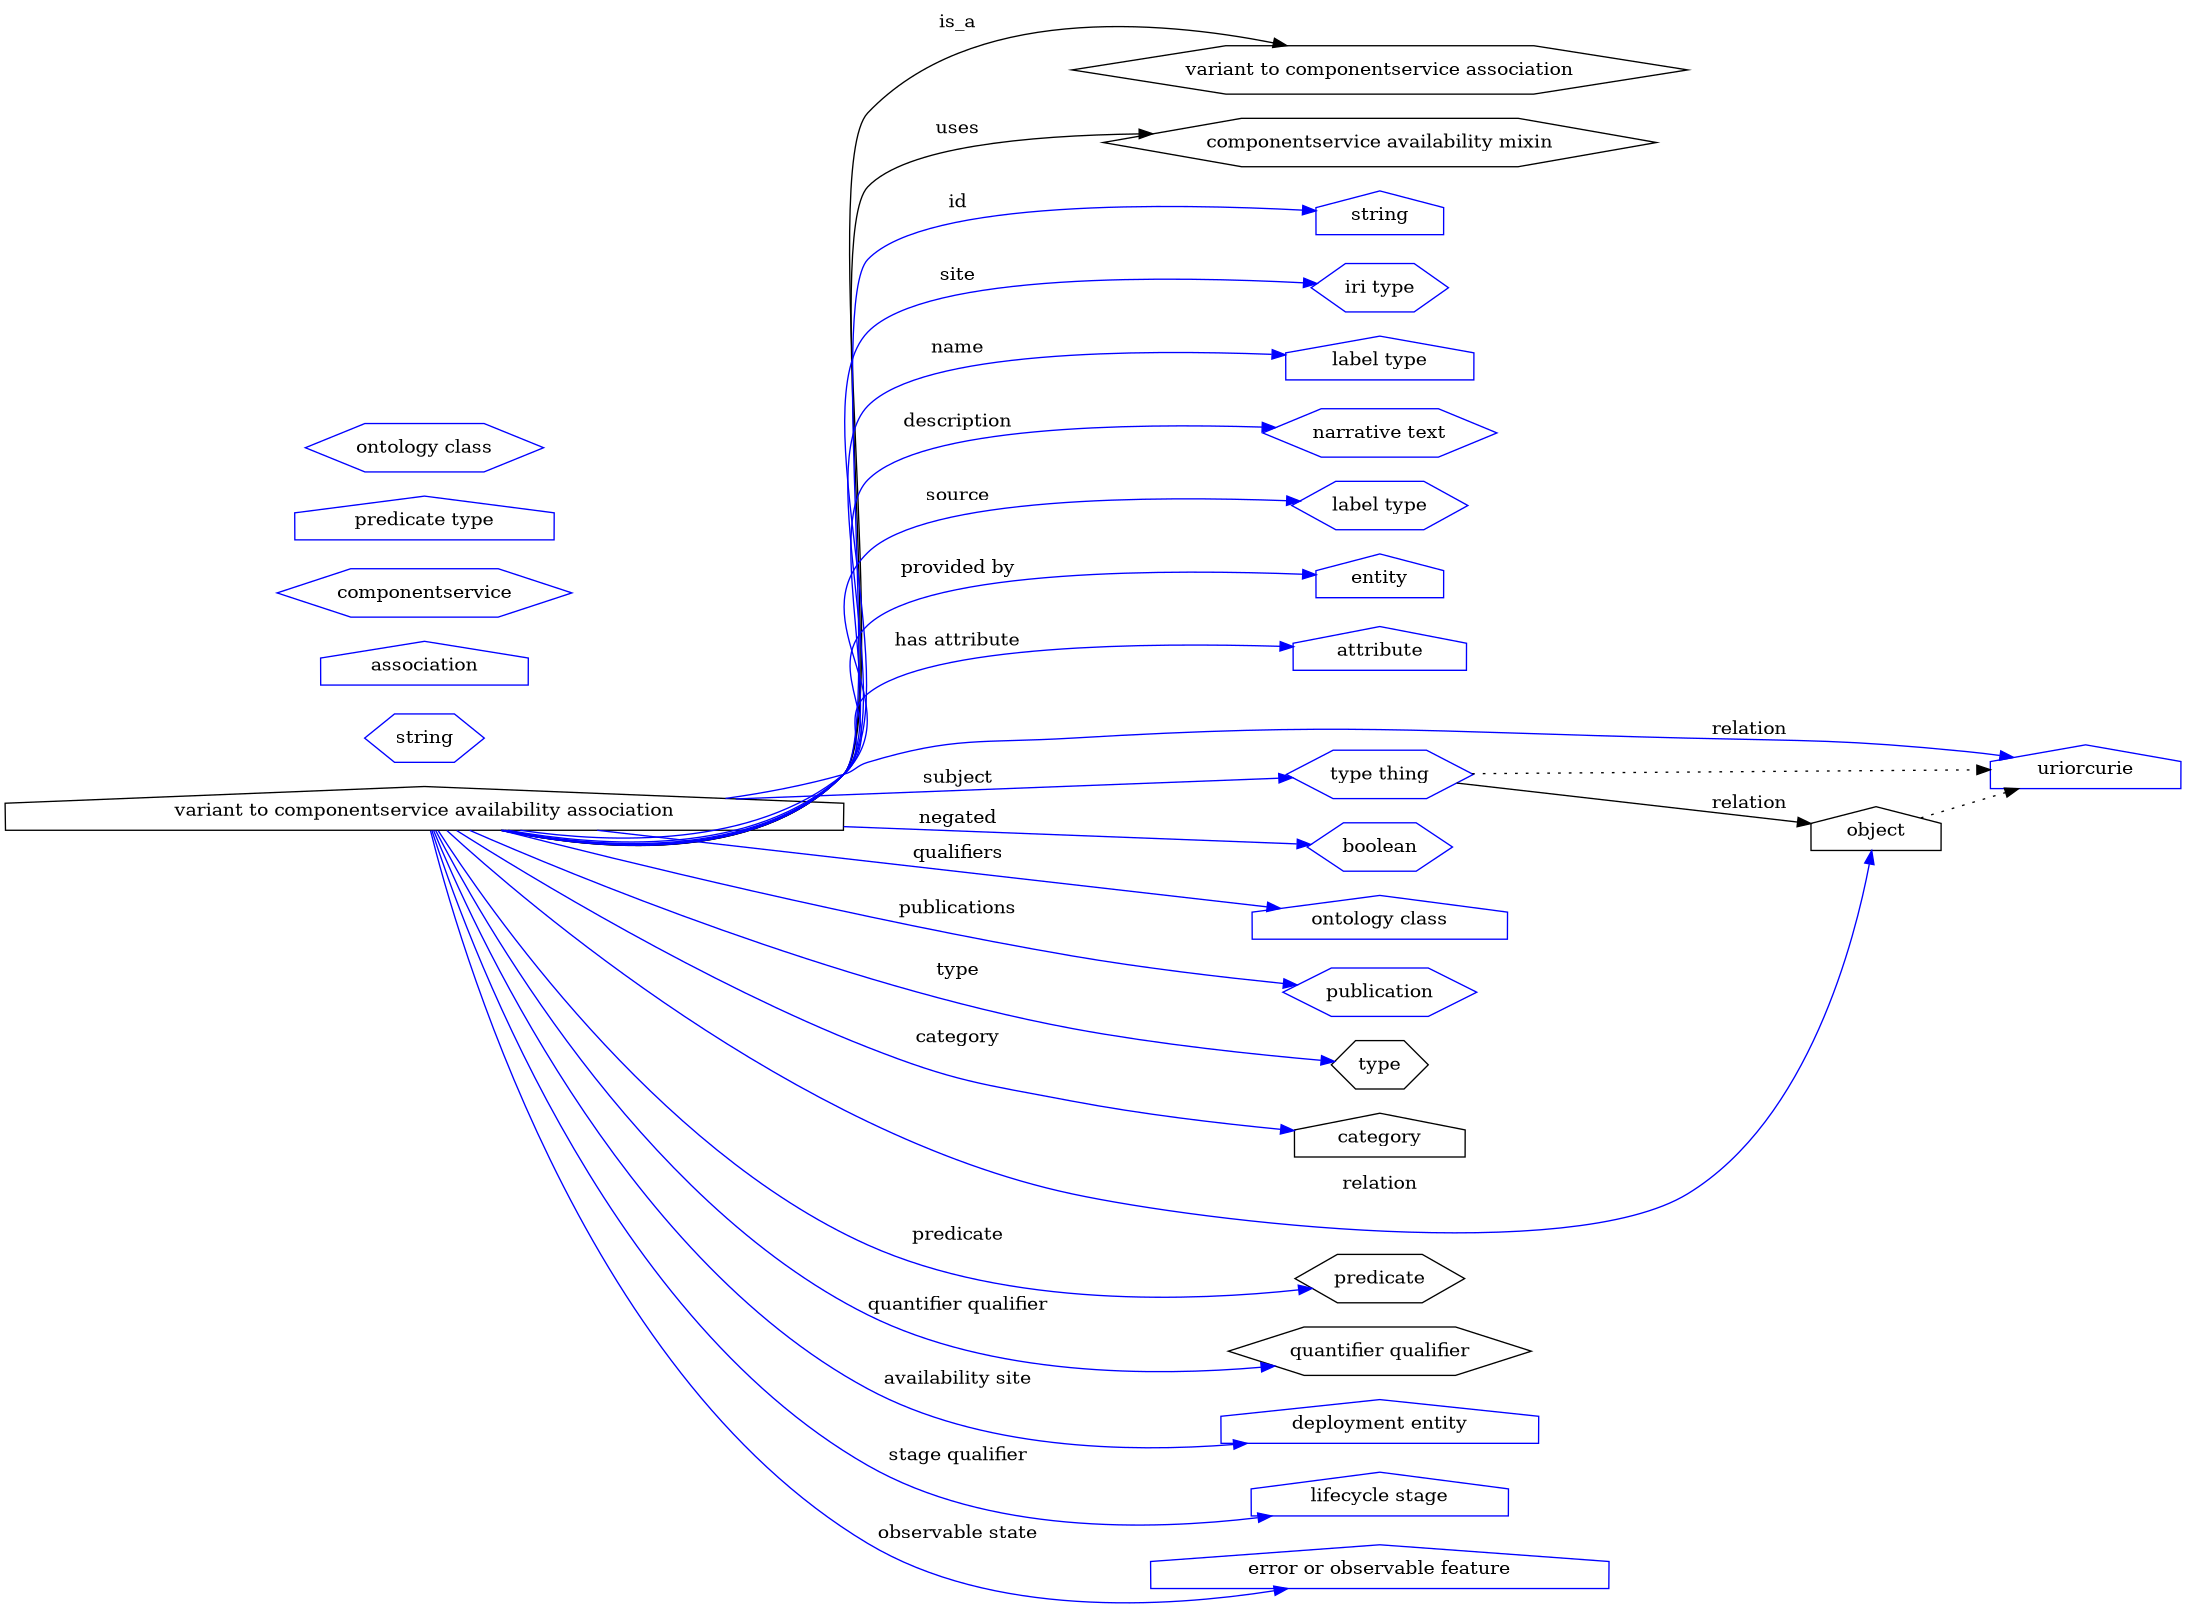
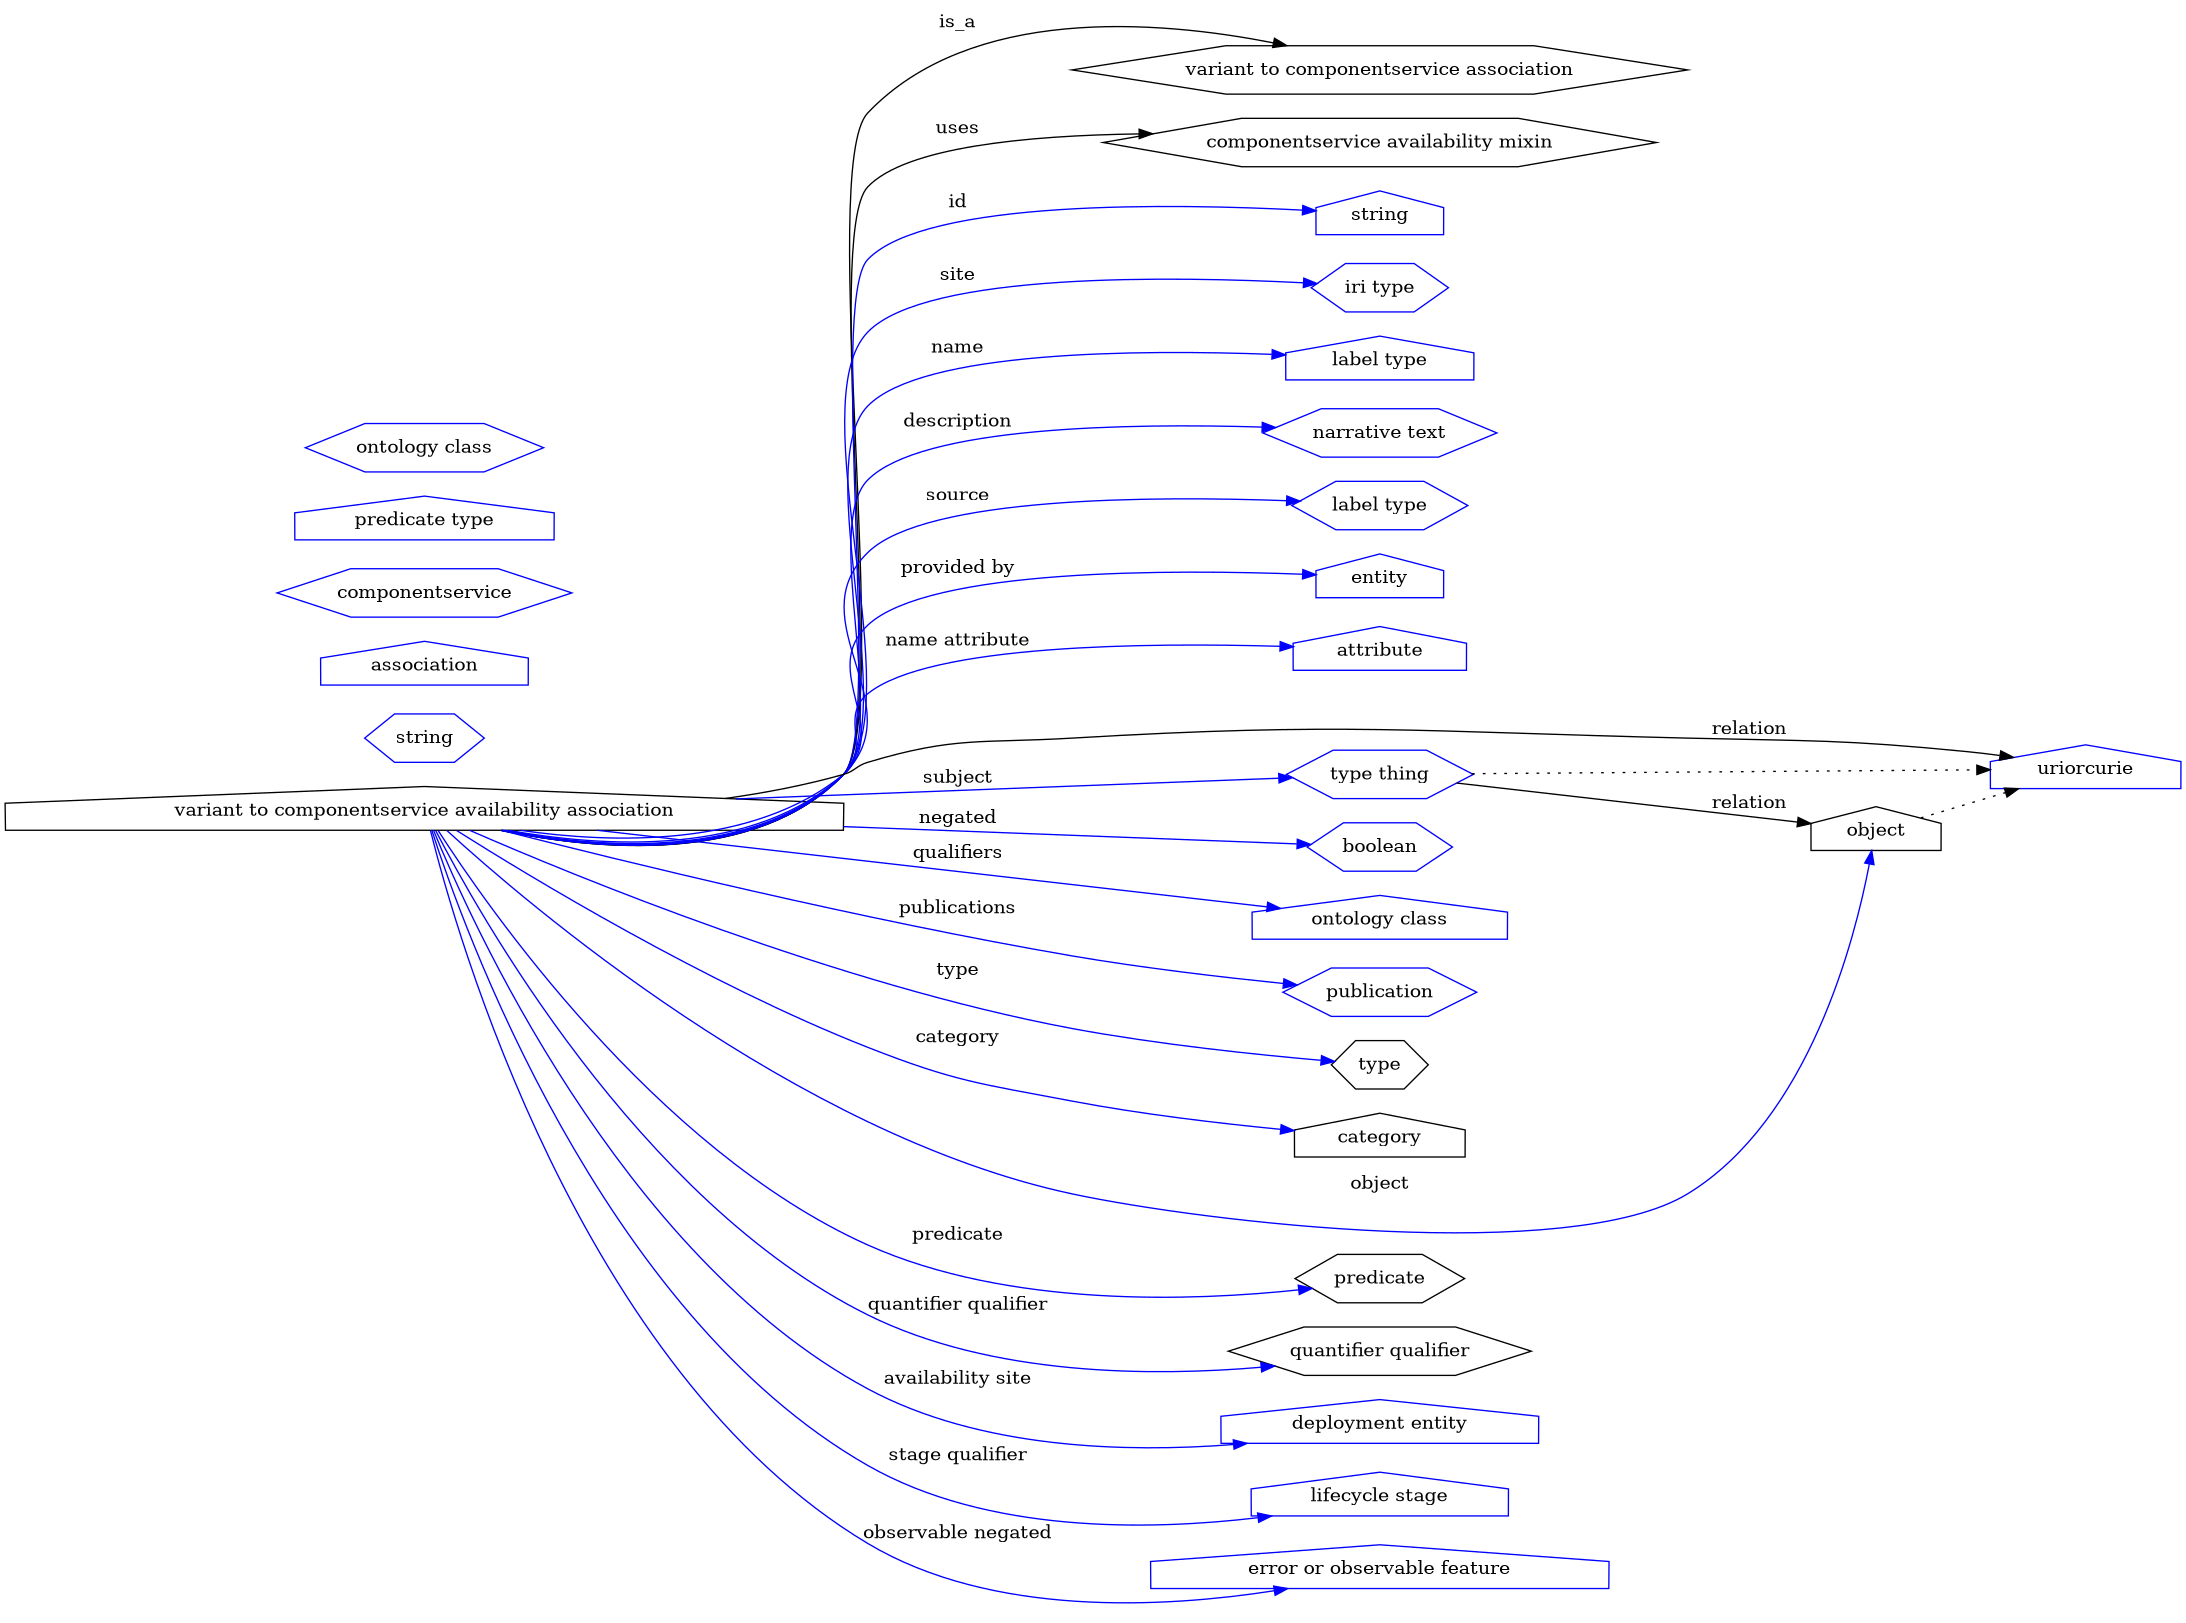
  digraph {
    rankdir=LR
    node [shape=house color=blue]
    edge [color=blue style=solid]
    n1 [height=0.5 label="variant to componentservice availability association" width=7.0049 color=""]
    "variant to componentservice association" [height=0.5 shape=hexagon width=5.5065 color=""]
    "componentservice availability mixin" [height=0.5 shape=hexagon width=4.9468 color=""]
    n4 [height=0.5 label=string width=1.0652]
    n5 [height=0.5 label="iri type" shape=hexagon width=1.2277]
    n6 [height=0.5 label="label type" width=1.5707]
    n7 [height=0.5 label="narrative text" shape=hexagon width=2.0943]
    n8 [height=0.5 label="label type" shape=hexagon width=1.5707]
    n9 [height=0.5 label=entity width=1.0291]
    n10 [height=0.5 label=attribute width=1.4443]
    n11 [height=0.5 label="type thing" shape=hexagon width=1.9318]
    n12 [height=0.5 label=uriorcurie width=1.5887]
    n13 [height=0.5 label=boolean shape=hexagon width=1.2999]
    n14 [height=0.5 label="ontology class" width=2.1304]
    n15 [height=0.5 label=publication shape=hexagon width=1.7332]
    type [height=0.5 shape=hexagon width=0.86659 color=""]
    category [height=0.5 width=1.4263 color=""]
    object [height=0.5 width=1.0832 color=""]
    predicate [height=0.5 shape=hexagon width=1.5165 color=""]
    "quantifier qualifier" [height=0.5 shape=hexagon width=2.7081 color=""]
    n21 [height=0.5 label="deployment entity" width=2.6539]
    n22 [height=0.5 label="lifecycle stage" width=2.1484]
    n23 [height=0.5 label="error or observable feature" width=3.8274]
    n24 [height=0.5 label=string shape=hexagon width=1.0652]
    n25 [height=0.5 label=association width=1.7332]
    n26 [height=0.5 label=componentservice shape=hexagon width=2.6359]
    n27 [height=0.5 label="predicate type" width=2.1665]
    n28 [height=0.5 label="ontology class" shape=hexagon width=2.1304]
    n1 -> "variant to componentservice association" [label=is_a color="" style=""]
    n1 -> "componentservice availability mixin" [label=uses color="" style=""]
    n1 -> n4 [label=id]
    n1 -> n5 [label=site]
    n1 -> n6 [label=name]
    n1 -> n7 [label=description]
    n1 -> n8 [label=source]
    n1 -> n9 [label="provided by"]
-   n1 -> n10 [label="has attribute"]
+   n1 -> n10 [label="name attribute"]
    n1 -> n11 [label=subject]
-   n1 -> n12 [label=relation]
+   n1 -> n12 [color=black label=relation]
    n1 -> n13 [label=negated]
    n1 -> n14 [label=qualifiers]
    n1 -> n15 [label=publications]
    n1 -> type [label=type]
    n1 -> category [label=category]
-   n1 -> object [label=relation]
+   n1 -> object [label=object]
    n1 -> predicate [label=predicate]
    n1 -> "quantifier qualifier" [label="quantifier qualifier"]
    n1 -> n21 [label="availability site"]
    n1 -> n22 [label="stage qualifier"]
-   n1 -> n23 [label="observable state"]
+   n1 -> n23 [label="observable negated"]
    n11 -> n12 [style=dotted color=""]
    n11 -> object [label=relation color="" style=""]
    object -> n12 [style=dotted color=""]
  }
